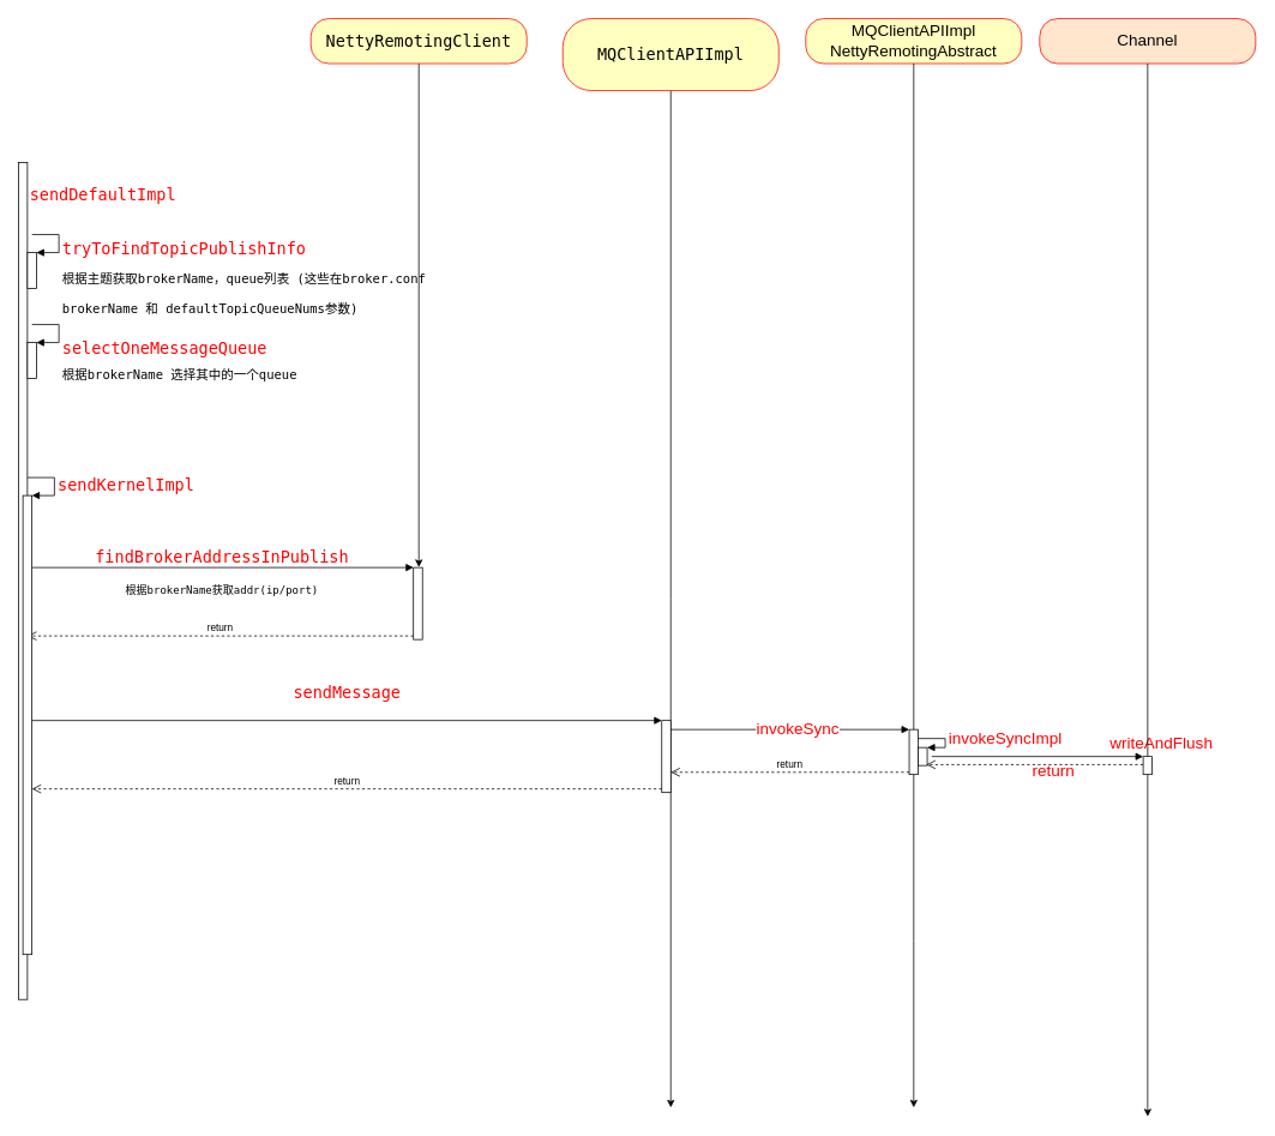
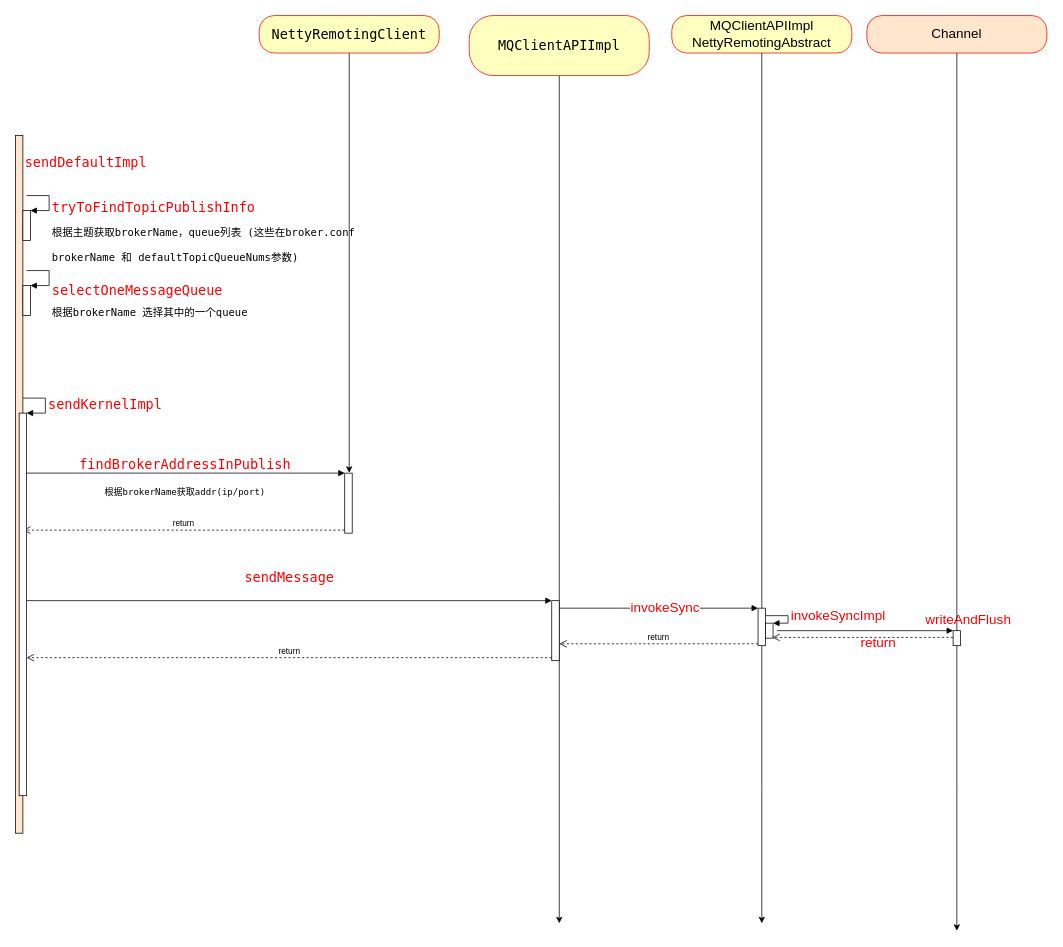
  <mxCell id="0" />
  <mxCell id="1" parent="0" />
- <mxCell id="2" value="&lt;pre style=&quot;text-align: center; font-family: Menlo, monospace; font-size: 13.5pt;&quot;&gt;&lt;font color=&quot;#ff0000&quot;&gt; sendDefaultImpl&lt;/font&gt;&lt;/pre&gt;" style="html=1;points=[];perimeter=orthogonalPerimeter;horizontal=1;verticalAlign=top;align=left;labelBackgroundColor=none;" vertex="1" parent="1"><mxGeometry x="20" y="180" width="10" height="930" as="geometry" /></mxCell>
+ <mxCell id="2" value="&lt;pre style=&quot;text-align: center; font-family: Menlo, monospace; font-size: 13.5pt;&quot;&gt;&lt;font color=&quot;#ff0000&quot;&gt; sendDefaultImpl&lt;/font&gt;&lt;/pre&gt;" style="html=1;points=[];perimeter=orthogonalPerimeter;horizontal=1;verticalAlign=top;align=left;labelBackgroundColor=none;fillColor=#ffe6cc;" vertex="1" parent="1"><mxGeometry x="20" y="180" width="10" height="930" as="geometry" /></mxCell>
  <mxCell id="3" value="" style="html=1;points=[];perimeter=orthogonalPerimeter;" vertex="1" parent="1"><mxGeometry x="30" y="280" width="10" height="40" as="geometry" /></mxCell>
  <mxCell id="4" value="&lt;pre style=&quot;&quot;&gt;&lt;font style=&quot;font-size: 18px;&quot; color=&quot;#ff0000&quot;&gt;tryToFindTopicPublishInfo&lt;/font&gt;&lt;/pre&gt;&lt;pre style=&quot;font-size: 14px;&quot;&gt;&lt;pre style=&quot;&quot;&gt;根据主题获取brokerName，queue列表 (这些在broker.conf &lt;/pre&gt;brokerName 和&amp;nbsp;defaultTopicQueueNums参数)&lt;span style=&quot;color: rgb(97, 174, 239); font-family: Menlo, monospace; font-size: 13.5pt; background-color: rgb(40, 44, 52);&quot;&gt;&lt;br&gt;&lt;/span&gt;&lt;/pre&gt;" style="edgeStyle=orthogonalEdgeStyle;html=1;align=left;spacingLeft=2;endArrow=block;rounded=0;entryX=1;entryY=0;" edge="1" target="3" parent="1"><mxGeometry x="0.333" y="30" relative="1" as="geometry"><mxPoint x="35" y="260" as="sourcePoint" /><Array as="points"><mxPoint x="65" y="260" /></Array><mxPoint as="offset" /></mxGeometry></mxCell>
  <mxCell id="5" value="" style="html=1;points=[];perimeter=orthogonalPerimeter;fontColor=#FF0000;" vertex="1" parent="1"><mxGeometry x="30" y="380" width="10" height="40" as="geometry" /></mxCell>
  <mxCell id="6" value="&lt;pre style=&quot;&quot;&gt;&lt;pre style=&quot;&quot;&gt;&lt;font style=&quot;font-size: 18px;&quot;&gt;selectOneMessageQueue&lt;/font&gt;&lt;/pre&gt;&lt;/pre&gt;&lt;pre style=&quot;&quot;&gt;&lt;font style=&quot;font-size: 14px;&quot; color=&quot;#000000&quot;&gt;根据brokerName 选择其中的一个queue&lt;/font&gt;&lt;/pre&gt;" style="edgeStyle=orthogonalEdgeStyle;html=1;align=left;spacingLeft=2;endArrow=block;rounded=0;entryX=1;entryY=0;fontColor=#FF0000;" edge="1" target="5" parent="1"><mxGeometry x="0.333" y="20" relative="1" as="geometry"><mxPoint x="35" y="360" as="sourcePoint" /><Array as="points"><mxPoint x="65" y="360" /></Array><mxPoint as="offset" /></mxGeometry></mxCell>
  <mxCell id="7" style="edgeStyle=orthogonalEdgeStyle;rounded=0;orthogonalLoop=1;jettySize=auto;html=1;exitX=0.5;exitY=1;exitDx=0;exitDy=0;fontColor=#000000;entryX=0.6;entryY=-0.006;entryDx=0;entryDy=0;entryPerimeter=0;" edge="1" parent="1" source="8" target="9"><mxGeometry relative="1" as="geometry"><mxPoint x="465" y="540" as="targetPoint" /></mxGeometry></mxCell>
  <mxCell id="8" value="&lt;pre style=&quot;font-family: Menlo, monospace; font-size: 13.5pt;&quot;&gt;&lt;pre style=&quot;font-family: Menlo, monospace; font-size: 13.5pt;&quot;&gt;&lt;span style=&quot;&quot;&gt;NettyRemotingClient&lt;/span&gt;&lt;/pre&gt;&lt;/pre&gt;" style="rounded=1;whiteSpace=wrap;html=1;arcSize=40;fontColor=default;fillColor=#ffffc0;strokeColor=#ff0000;labelBackgroundColor=none;" vertex="1" parent="1"><mxGeometry x="345" y="20" width="240" height="50" as="geometry" /></mxCell>
  <mxCell id="9" value="" style="html=1;points=[];perimeter=orthogonalPerimeter;fontColor=#000000;" vertex="1" parent="1"><mxGeometry x="459" y="630" width="10" height="80" as="geometry" /></mxCell>
  <mxCell id="10" value="" style="html=1;verticalAlign=bottom;endArrow=block;entryX=0;entryY=0;rounded=0;fontColor=#000000;" edge="1" target="9" parent="1"><mxGeometry x="0.189" y="-30" relative="1" as="geometry"><mxPoint x="30" y="630" as="sourcePoint" /><mxPoint as="offset" /></mxGeometry></mxCell>
  <mxCell id="11" value="&lt;pre style=&quot;font-family: Menlo, monospace; font-size: 13.5pt;&quot;&gt;&lt;font color=&quot;#ff0000&quot;&gt;findBrokerAddressInPublish&lt;/font&gt;&lt;/pre&gt;&lt;pre style=&quot;font-family: Menlo, monospace;&quot;&gt;&lt;pre style=&quot;&quot;&gt;&lt;font style=&quot;font-size: 12px;&quot; face=&quot;Menlo, monospace&quot;&gt;根据brokerName获取addr(ip/port)&lt;/font&gt;&lt;/pre&gt;&lt;/pre&gt;" style="edgeLabel;html=1;align=center;verticalAlign=middle;resizable=0;points=[];fontColor=#000000;labelBackgroundColor=none;" vertex="1" connectable="0" parent="10"><mxGeometry x="0.049" y="4" relative="1" as="geometry"><mxPoint x="-10" y="4" as="offset" /></mxGeometry></mxCell>
  <mxCell id="12" value="return" style="html=1;verticalAlign=bottom;endArrow=open;dashed=1;endSize=8;exitX=0;exitY=0.95;rounded=0;fontColor=#000000;" edge="1" source="9" parent="1"><mxGeometry relative="1" as="geometry"><mxPoint x="30" y="706" as="targetPoint" /></mxGeometry></mxCell>
  <mxCell id="13" value="" style="html=1;points=[];perimeter=orthogonalPerimeter;fontColor=#000000;" vertex="1" parent="1"><mxGeometry x="25" y="550" width="10" height="510" as="geometry" /></mxCell>
  <mxCell id="14" value="&lt;span style=&quot;font-family: Menlo, monospace; font-size: 13.5pt;&quot;&gt;&lt;font&gt;sendKernelImpl&lt;/font&gt;&lt;/span&gt;" style="edgeStyle=orthogonalEdgeStyle;html=1;align=left;spacingLeft=2;endArrow=block;rounded=0;entryX=1;entryY=0;fontColor=#FF0000;labelBackgroundColor=none;" edge="1" target="13" parent="1"><mxGeometry relative="1" as="geometry"><mxPoint x="30" y="530" as="sourcePoint" /><Array as="points"><mxPoint x="60" y="530" /></Array></mxGeometry></mxCell>
  <mxCell id="15" style="edgeStyle=orthogonalEdgeStyle;rounded=0;orthogonalLoop=1;jettySize=auto;html=1;exitX=0.5;exitY=1;exitDx=0;exitDy=0;fontColor=#000000;" edge="1" parent="1" source="16"><mxGeometry relative="1" as="geometry"><mxPoint x="745" y="1230" as="targetPoint" /></mxGeometry></mxCell>
  <mxCell id="16" value="&lt;pre style=&quot;&quot;&gt;&lt;pre style=&quot;&quot;&gt;&lt;font face=&quot;Menlo, monospace&quot;&gt;&lt;span style=&quot;font-size: 18px;&quot;&gt;MQClientAPIImpl&lt;/span&gt;&lt;/font&gt;&lt;font face=&quot;Menlo, monospace&quot; color=&quot;#abb2bf&quot;&gt;&lt;span style=&quot;font-size: 13.5pt;&quot;&gt;&lt;br&gt;&lt;/span&gt;&lt;/font&gt;&lt;/pre&gt;&lt;/pre&gt;" style="rounded=1;whiteSpace=wrap;html=1;arcSize=40;fontColor=#000000;fillColor=#ffffc0;strokeColor=#ff0000;labelBackgroundColor=none;" vertex="1" parent="1"><mxGeometry x="625" y="20" width="240" height="80" as="geometry" /></mxCell>
  <mxCell id="17" value="" style="html=1;points=[];perimeter=orthogonalPerimeter;fontColor=#000000;" vertex="1" parent="1"><mxGeometry x="735" y="800" width="10" height="80" as="geometry" /></mxCell>
  <mxCell id="18" value="&lt;pre style=&quot;font-family: Menlo, monospace; font-size: 13.5pt;&quot;&gt;&lt;font style=&quot;&quot; color=&quot;#ff0000&quot;&gt;sendMessage&lt;/font&gt;&lt;/pre&gt;" style="html=1;verticalAlign=bottom;endArrow=block;entryX=0;entryY=0;rounded=0;fontColor=#000000;" edge="1" target="17" parent="1" source="13"><mxGeometry relative="1" as="geometry"><mxPoint x="665" y="800" as="sourcePoint" /><mxPoint as="offset" /></mxGeometry></mxCell>
  <mxCell id="19" value="return" style="html=1;verticalAlign=bottom;endArrow=open;dashed=1;endSize=8;exitX=0;exitY=0.95;rounded=0;fontColor=#000000;" edge="1" source="17" parent="1" target="13"><mxGeometry relative="1" as="geometry"><mxPoint x="665" y="876" as="targetPoint" /></mxGeometry></mxCell>
  <mxCell id="20" style="edgeStyle=orthogonalEdgeStyle;rounded=0;orthogonalLoop=1;jettySize=auto;html=1;exitX=0.5;exitY=1;exitDx=0;exitDy=0;fontColor=#000000;startArrow=none;" edge="1" parent="1" source="25"><mxGeometry relative="1" as="geometry"><mxPoint x="1015" y="1230" as="targetPoint" /></mxGeometry></mxCell>
  <mxCell id="21" value="&lt;font style=&quot;font-size: 18px;&quot;&gt;MQClientAPIImpl&lt;br&gt;NettyRemotingAbstract&lt;/font&gt;" style="rounded=1;arcSize=40;fontColor=#000000;fillColor=#ffffc0;strokeColor=#ff0000;spacing=0;align=center;verticalAlign=middle;labelBorderColor=none;labelBackgroundColor=none;whiteSpace=wrap;html=1;" vertex="1" parent="1"><mxGeometry x="895" y="20" width="240" height="50" as="geometry" /></mxCell>
  <mxCell id="22" value="" style="html=1;verticalAlign=bottom;endArrow=block;entryX=0;entryY=0;rounded=0;fontColor=#000000;" edge="1" target="25" parent="1"><mxGeometry relative="1" as="geometry"><mxPoint x="745" y="810" as="sourcePoint" /></mxGeometry></mxCell>
  <mxCell id="23" value="invokeSync" style="edgeLabel;html=1;align=center;verticalAlign=middle;resizable=0;points=[];fontSize=18;fontColor=#FF0000;" vertex="1" connectable="0" parent="22"><mxGeometry x="0.06" y="2" relative="1" as="geometry"><mxPoint y="1" as="offset" /></mxGeometry></mxCell>
  <mxCell id="24" value="return" style="html=1;verticalAlign=bottom;endArrow=open;dashed=1;endSize=8;exitX=0;exitY=0.95;rounded=0;fontColor=#000000;" edge="1" source="25" parent="1" target="17"><mxGeometry relative="1" as="geometry"><mxPoint x="935" y="876" as="targetPoint" /></mxGeometry></mxCell>
  <mxCell id="25" value="" style="html=1;points=[];perimeter=orthogonalPerimeter;fontColor=#000000;" vertex="1" parent="1"><mxGeometry x="1010" y="810" width="10" height="50" as="geometry" /></mxCell>
  <mxCell id="26" value="" style="edgeStyle=orthogonalEdgeStyle;rounded=0;orthogonalLoop=1;jettySize=auto;html=1;exitX=0.5;exitY=1;exitDx=0;exitDy=0;fontColor=#000000;endArrow=none;" edge="1" parent="1" source="21" target="25"><mxGeometry relative="1" as="geometry"><mxPoint x="1015" y="1230" as="targetPoint" /><mxPoint x="1015" y="70" as="sourcePoint" /></mxGeometry></mxCell>
  <mxCell id="27" value="" style="html=1;points=[];perimeter=orthogonalPerimeter;labelBackgroundColor=none;labelBorderColor=none;fontSize=18;fontColor=#FF0000;" vertex="1" parent="1"><mxGeometry x="1020" y="830" width="10" height="20" as="geometry" /></mxCell>
  <mxCell id="28" value="invokeSyncImpl" style="edgeStyle=orthogonalEdgeStyle;html=1;align=left;spacingLeft=2;endArrow=block;rounded=0;entryX=1;entryY=0;labelBackgroundColor=none;fontSize=18;fontColor=#FF0000;" edge="1" target="27" parent="1"><mxGeometry relative="1" as="geometry"><mxPoint x="1020" y="820" as="sourcePoint" /><Array as="points"><mxPoint x="1050" y="820" /></Array></mxGeometry></mxCell>
  <mxCell id="29" style="edgeStyle=orthogonalEdgeStyle;rounded=0;orthogonalLoop=1;jettySize=auto;html=1;exitX=0.5;exitY=1;exitDx=0;exitDy=0;labelBackgroundColor=none;fontSize=18;fontColor=#FF0000;startArrow=none;" edge="1" parent="1" source="33"><mxGeometry relative="1" as="geometry"><mxPoint x="1275" y="1240" as="targetPoint" /></mxGeometry></mxCell>
  <mxCell id="30" value="&lt;span style=&quot;font-size: 18px;&quot;&gt;Channel&lt;/span&gt;" style="rounded=1;arcSize=40;fontColor=#000000;fillColor=#ffe6cc;strokeColor=#ff0000;spacing=0;align=center;verticalAlign=middle;labelBorderColor=none;labelBackgroundColor=none;whiteSpace=wrap;html=1;" vertex="1" parent="1"><mxGeometry x="1155" y="20" width="240" height="50" as="geometry" /></mxCell>
  <mxCell id="31" value="writeAndFlush" style="html=1;verticalAlign=bottom;endArrow=block;entryX=0;entryY=0;rounded=0;labelBackgroundColor=none;fontSize=18;fontColor=#FF0000;" edge="1" target="33" parent="1"><mxGeometry x="1" y="20" relative="1" as="geometry"><mxPoint x="1035" y="840" as="sourcePoint" /><mxPoint x="20" y="20" as="offset" /></mxGeometry></mxCell>
  <mxCell id="32" value="return" style="html=1;verticalAlign=bottom;endArrow=open;dashed=1;endSize=8;rounded=0;labelBackgroundColor=none;fontSize=18;fontColor=#FF0000;entryX=0.9;entryY=0.95;entryDx=0;entryDy=0;entryPerimeter=0;" edge="1" source="33" parent="1" target="27"><mxGeometry x="-0.173" y="21" relative="1" as="geometry"><mxPoint x="1215" y="896" as="targetPoint" /><mxPoint as="offset" /></mxGeometry></mxCell>
  <mxCell id="33" value="" style="html=1;points=[];perimeter=orthogonalPerimeter;labelBackgroundColor=none;labelBorderColor=none;fontSize=18;fontColor=#FF0000;" vertex="1" parent="1"><mxGeometry x="1270" y="840" width="10" height="20" as="geometry" /></mxCell>
  <mxCell id="34" value="" style="edgeStyle=orthogonalEdgeStyle;rounded=0;orthogonalLoop=1;jettySize=auto;html=1;exitX=0.5;exitY=1;exitDx=0;exitDy=0;labelBackgroundColor=none;fontSize=18;fontColor=#FF0000;endArrow=none;" edge="1" parent="1" source="30" target="33"><mxGeometry relative="1" as="geometry"><mxPoint x="1295" y="1230" as="targetPoint" /><mxPoint x="1275" y="70" as="sourcePoint" /><Array as="points"><mxPoint x="1275" y="850" /></Array></mxGeometry></mxCell>
